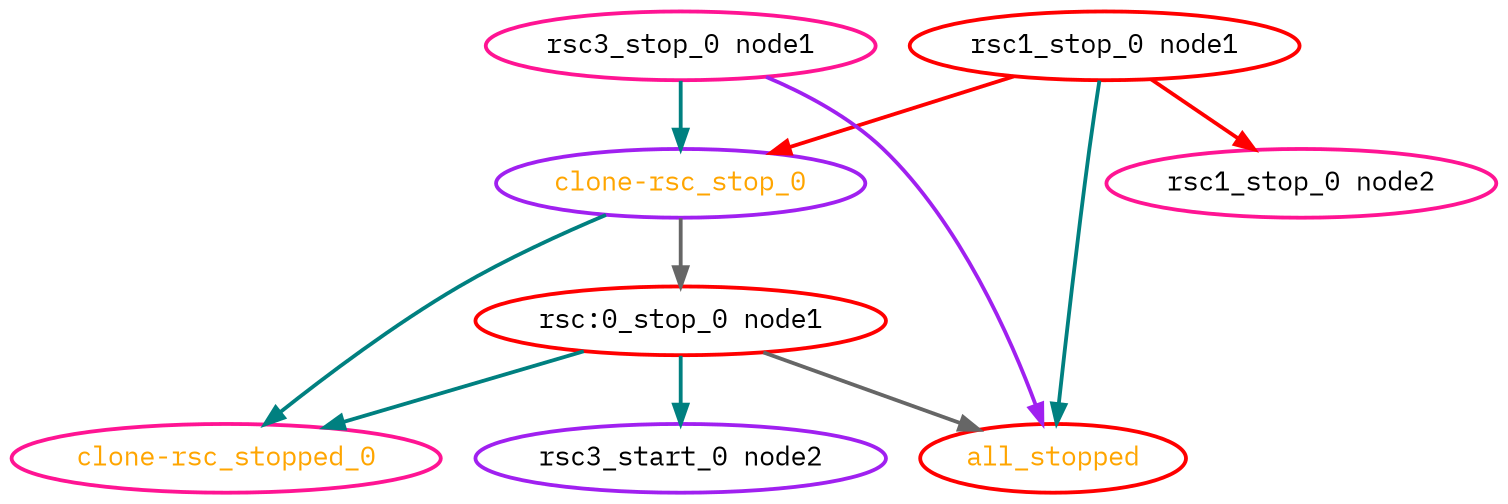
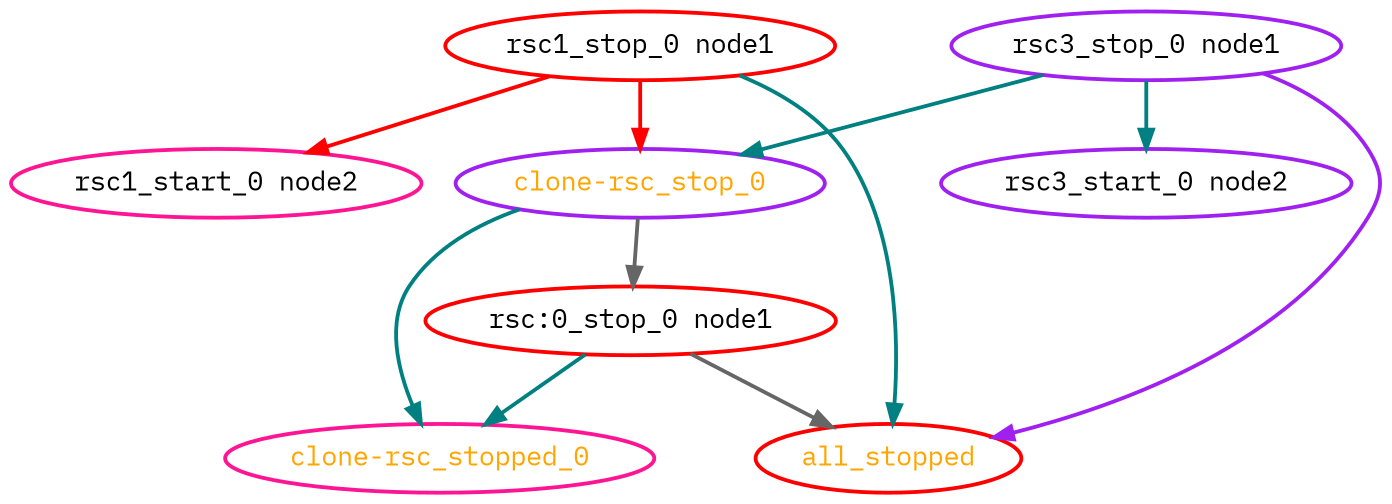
  digraph {
    fontname="IBM Plex Mono"
    node [color=red fontcolor=black fontname="IBM Plex Mono" style=bold]
    edge [color=teal fontname="IBM Plex Mono" style=bold]
    all_stopped [fontcolor=orange]
    "clone-rsc_stop_0" [color=purple fontcolor=orange]
    "clone-rsc_stopped_0" [color=deeppink fontcolor=orange]
    "rsc:0_stop_0 node1"
-   "rsc1_start_0 node2" [color=deeppink label="rsc1_stop_0 node2"]
+   "rsc1_start_0 node2" [color=deeppink]
    "rsc1_stop_0 node1"
-   "rsc3_stop_0 node1" [color=deeppink]
+   "rsc3_stop_0 node1" [color=purple]
    "rsc3_start_0 node2" [color=purple]
    "clone-rsc_stop_0" -> "clone-rsc_stopped_0"
    "clone-rsc_stop_0" -> "rsc:0_stop_0 node1" [color=gray40]
    "rsc:0_stop_0 node1" -> all_stopped [color=gray40]
    "rsc:0_stop_0 node1" -> "clone-rsc_stopped_0"
    "rsc1_stop_0 node1" -> all_stopped
    "rsc1_stop_0 node1" -> "clone-rsc_stop_0" [color=red]
    "rsc1_stop_0 node1" -> "rsc1_start_0 node2" [color=red]
    "rsc3_stop_0 node1" -> all_stopped [color=purple]
    "rsc3_stop_0 node1" -> "clone-rsc_stop_0"
-   "rsc:0_stop_0 node1" -> "rsc3_start_0 node2"
+   "rsc3_stop_0 node1" -> "rsc3_start_0 node2"
  }
